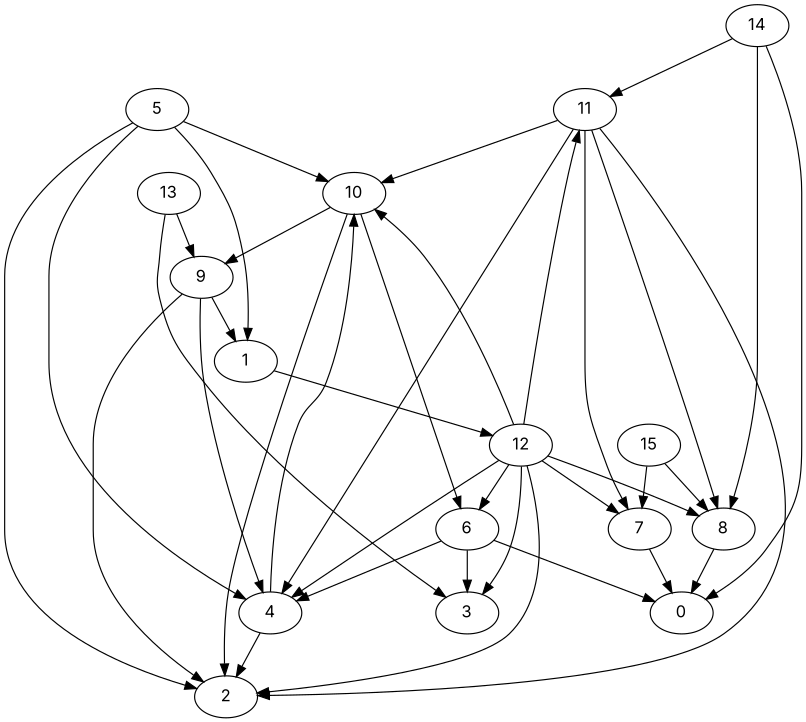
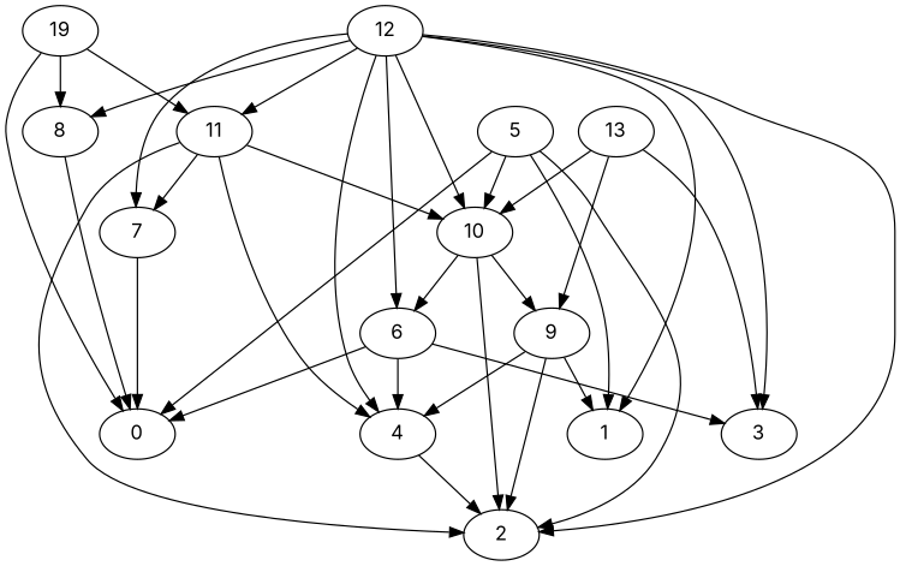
  digraph {
    fontname=Inter
    node [Weight=12 fontname=Inter]
    edge [Weight=3 fontname=Inter]
    11 [Weight=14]
-   14
+   14 [label=19]
    8 [Weight=9]
    0 [Weight=16]
    7
    10 [Weight=9]
    4 [Weight=21]
    2
-   15 [Weight=14]
    13
    3 [Weight=23]
    9 [Weight=9]
    12
    6 [Weight=5]
    1 [Weight=19]
    5 [Weight=5]
-   11 -> 8
    11 -> 7 [Weight=7]
    11 -> 10 [Weight=2]
    11 -> 4
    11 -> 2
    14 -> 11 [Weight=10]
    14 -> 8 [Weight=4]
    14 -> 0
    8 -> 0
    7 -> 0 [Weight=9]
    10 -> 2 [Weight=9]
    10 -> 9 [Weight=6]
    10 -> 6 [Weight=8]
    4 -> 2 [Weight=2]
-   15 -> 8 [Weight=8]
-   15 -> 7
-   4 -> 10 [Weight=2]
+   13 -> 10 [Weight=2]
    13 -> 3
    13 -> 9 [Weight=8]
    9 -> 4 [Weight=8]
    9 -> 2 [Weight=4]
    9 -> 1
    12 -> 11 [Weight=4]
    12 -> 8 [Weight=7]
    12 -> 7 [Weight=8]
    12 -> 10 [Weight=6]
    12 -> 4 [Weight=5]
    12 -> 2 [Weight=7]
    12 -> 3 [Weight=6]
    12 -> 6 [Weight=7]
-   1 -> 12 [Weight=9]
+   12 -> 1 [Weight=9]
    6 -> 0
    6 -> 4
    6 -> 3 [Weight=6]
-   5 -> 4 [Weight=9]
+   5 -> 0 [Weight=9]
    5 -> 10 [Weight=2]
    5 -> 2 [Weight=2]
    5 -> 1
  }
